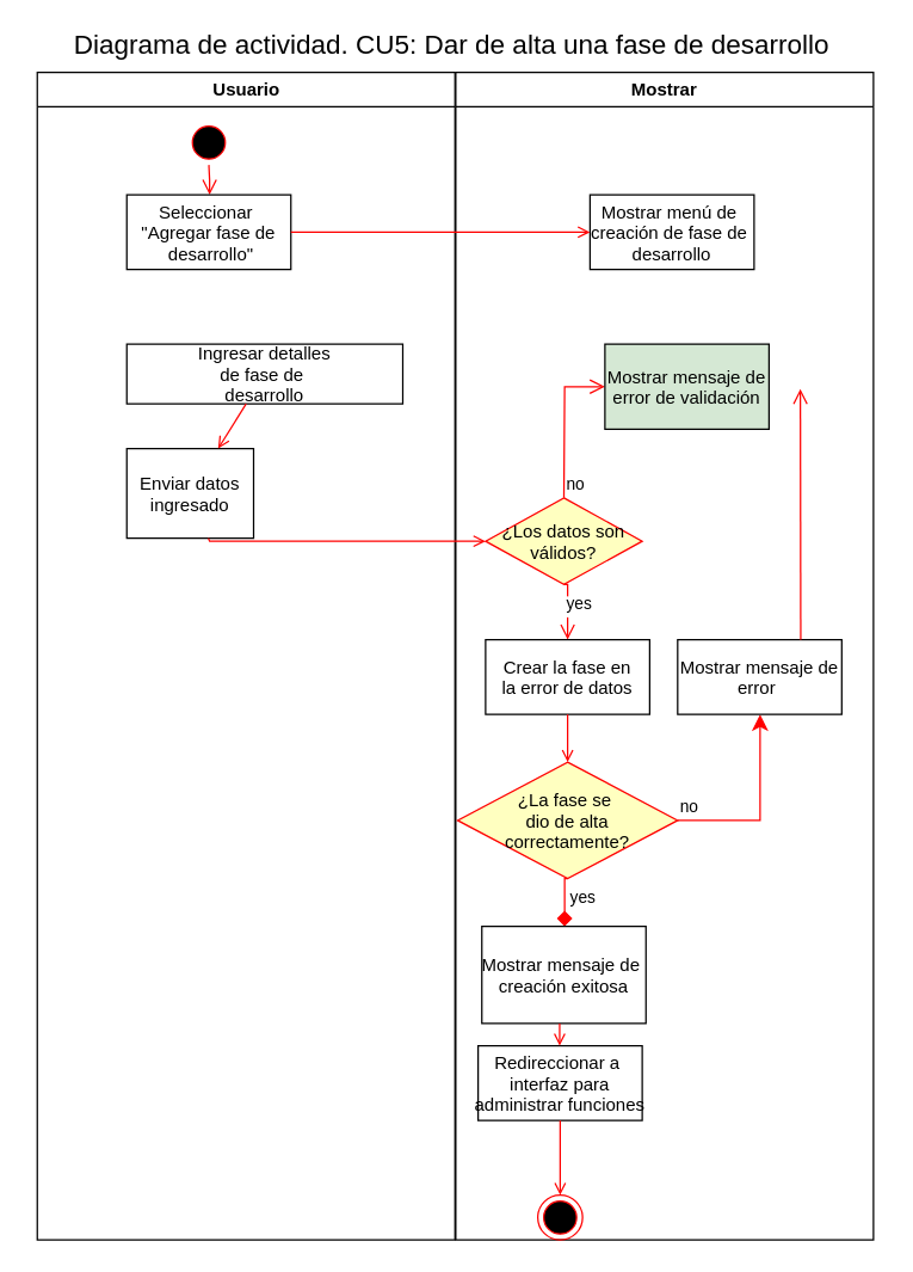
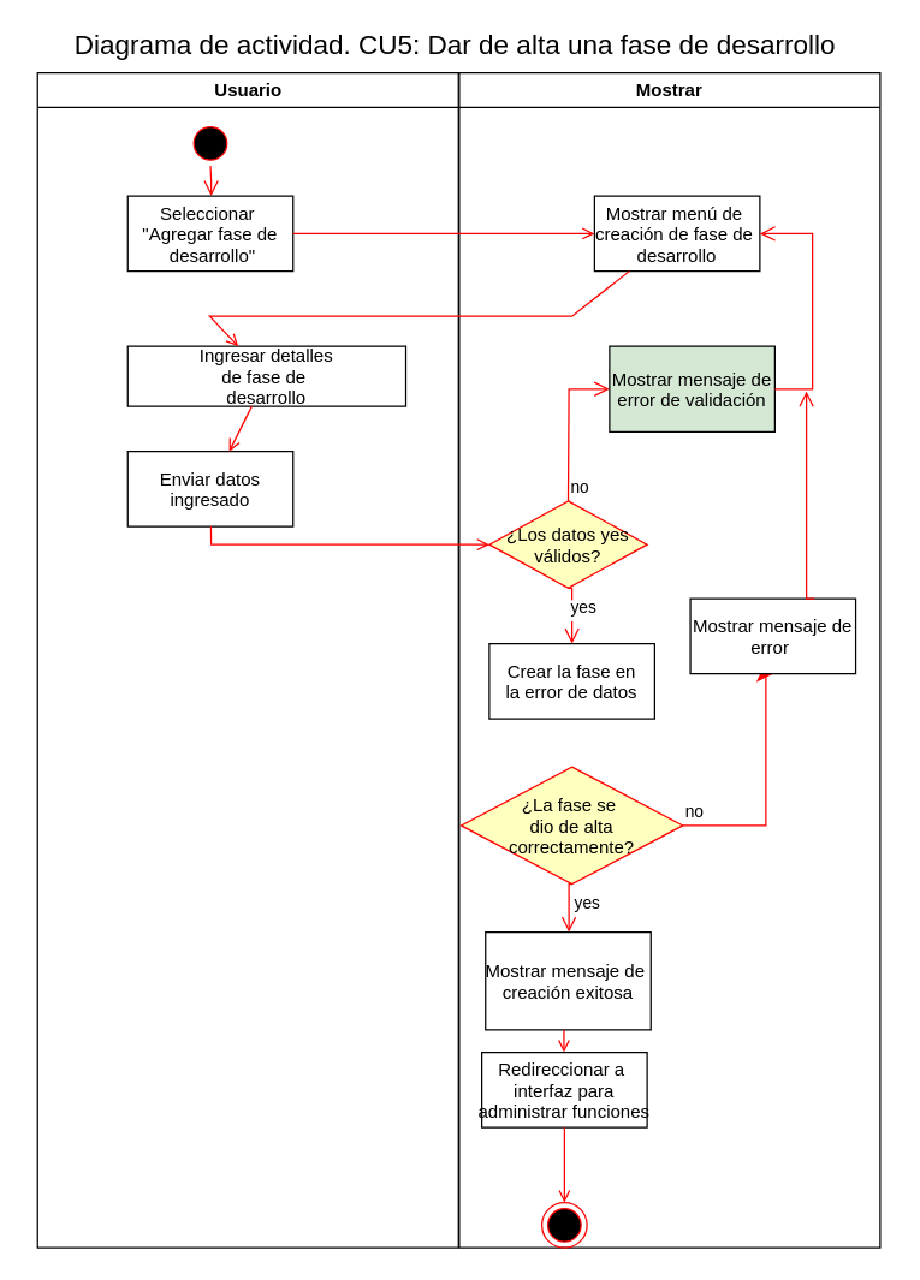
  <mxCell id="0" />
  <mxCell id="1" parent="0" />
  <mxCell id="2" value="Usuario" style="swimlane;whiteSpace=wrap" parent="1" vertex="1"><mxGeometry x="24.5" y="48" width="280" height="782" as="geometry" /></mxCell>
  <mxCell id="3" value="" style="ellipse;shape=startState;fillColor=#000000;strokeColor=#ff0000;" parent="2" vertex="1"><mxGeometry x="100" y="32" width="30" height="30" as="geometry" /></mxCell>
  <mxCell id="4" value="" style="edgeStyle=elbowEdgeStyle;elbow=horizontal;verticalAlign=bottom;endArrow=open;endSize=8;strokeColor=#FF0000;endFill=1;rounded=0" parent="2" source="3" target="5" edge="1"><mxGeometry x="100" y="40" as="geometry"><mxPoint x="115" y="110" as="targetPoint" /></mxGeometry></mxCell>
  <mxCell id="5" value="Seleccionar &#10;&quot;Agregar fase de&#10; desarrollo&quot;" style="" parent="2" vertex="1"><mxGeometry x="60" y="82" width="110" height="50" as="geometry" /></mxCell>
  <mxCell id="6" value="Ingresar detalles&#10;de fase de &#10;desarrollo" style="" parent="2" vertex="1"><mxGeometry x="60" y="182" width="185" height="40" as="geometry" /></mxCell>
- <mxCell id="7" value="Enviar datos &#10;ingresado" style="" parent="2" vertex="1"><mxGeometry x="60" y="252" width="85" height="60" as="geometry" /></mxCell>
+ <mxCell id="7" value="Enviar datos &#10;ingresado" style="" parent="2" vertex="1"><mxGeometry x="60" y="252" width="110" height="50" as="geometry" /></mxCell>
  <mxCell id="8" value="" style="endArrow=open;strokeColor=#FF0000;endFill=1;rounded=0" parent="2" source="6" target="7" edge="1"><mxGeometry relative="1" as="geometry" /></mxCell>
  <mxCell id="9" value="Mostrar" style="swimlane;whiteSpace=wrap" parent="1" vertex="1"><mxGeometry x="305" y="48" width="280" height="782" as="geometry" /></mxCell>
  <mxCell id="10" value="Mostrar menú de &#10;creación de fase de &#10;desarrollo" style="" parent="9" vertex="1"><mxGeometry x="90" y="82" width="110" height="50" as="geometry" /></mxCell>
- <mxCell id="11" value="¿Los datos son&#10;válidos?" style="rhombus;fillColor=#ffffc0;strokeColor=#ff0000;" parent="9" vertex="1"><mxGeometry x="20" y="285" width="105" height="58" as="geometry" /></mxCell>
+ <mxCell id="11" value="¿Los datos yes&#10;válidos?" style="rhombus;fillColor=#ffffc0;strokeColor=#ff0000;" parent="9" vertex="1"><mxGeometry x="20" y="285" width="105" height="58" as="geometry" /></mxCell>
  <mxCell id="12" value="no" style="edgeStyle=elbowEdgeStyle;elbow=horizontal;align=left;verticalAlign=bottom;endArrow=open;endSize=8;strokeColor=#FF0000;exitX=0.5;exitY=0;endFill=1;rounded=0;entryX=0;entryY=0.5;entryDx=0;entryDy=0;" parent="9" source="11" target="16" edge="1"><mxGeometry x="-1" relative="1" as="geometry"><mxPoint x="145" y="252" as="targetPoint" /><Array as="points"><mxPoint x="73" y="262" /><mxPoint x="125" y="262" /></Array></mxGeometry></mxCell>
  <mxCell id="13" value="yes" style="edgeStyle=elbowEdgeStyle;elbow=horizontal;align=left;verticalAlign=top;endArrow=open;endSize=8;strokeColor=#FF0000;endFill=1;rounded=0;exitX=0.5;exitY=1;exitDx=0;exitDy=0;" parent="9" source="11" target="14" edge="1"><mxGeometry x="-1" relative="1" as="geometry"><mxPoint x="190" y="305" as="targetPoint" /><Array as="points"><mxPoint x="75" y="342" /></Array></mxGeometry></mxCell>
  <mxCell id="14" value="Crear la fase en&#10;la error de datos" style="" parent="9" vertex="1"><mxGeometry x="20" y="380" width="110" height="50" as="geometry" /></mxCell>
  <mxCell id="15" value="" style="ellipse;shape=endState;fillColor=#000000;strokeColor=#ff0000" parent="9" vertex="1"><mxGeometry x="55" y="752" width="30" height="30" as="geometry" /></mxCell>
  <mxCell id="16" value="Mostrar mensaje de&#10;error de validación" style="fillColor=#d5e8d4;" vertex="1" parent="9"><mxGeometry x="100" y="182" width="110" height="57" as="geometry" /></mxCell>
+ <mxCell id="17" value="" style="edgeStyle=elbowEdgeStyle;elbow=horizontal;align=left;verticalAlign=bottom;endArrow=open;endSize=8;strokeColor=#FF0000;endFill=1;rounded=0;entryX=1;entryY=0.5;entryDx=0;entryDy=0;" edge="1" parent="9" source="16" target="10"><mxGeometry x="-1" relative="1" as="geometry"><mxPoint x="165" y="261.5" as="targetPoint" /><Array as="points"><mxPoint x="235" y="142" /><mxPoint x="225" y="172" /><mxPoint x="210" y="212" /><mxPoint x="145" y="252" /><mxPoint x="135" y="272" /></Array><mxPoint x="85" y="262" as="sourcePoint" /></mxGeometry></mxCell>
  <mxCell id="18" value="¿La fase se &#10;dio de alta&#10;correctamente?" style="rhombus;fillColor=#ffffc0;strokeColor=#ff0000;" vertex="1" parent="9"><mxGeometry x="1.25" y="462" width="147.5" height="78" as="geometry" /></mxCell>
  <mxCell id="19" value="no" style="edgeStyle=elbowEdgeStyle;elbow=horizontal;align=left;verticalAlign=bottom;endArrow=classic;endSize=8;strokeColor=#FF0000;exitX=1;exitY=0.5;endFill=1;rounded=0;exitDx=0;exitDy=0;entryX=0.5;entryY=1;entryDx=0;entryDy=0;" edge="1" parent="9" source="18" target="22"><mxGeometry x="-1" relative="1" as="geometry"><mxPoint x="185" y="506" as="targetPoint" /><Array as="points"><mxPoint x="204" y="452" /><mxPoint x="155" y="472" /><mxPoint x="105" y="422" /><mxPoint x="88" y="453.5" /><mxPoint x="140" y="453.5" /></Array></mxGeometry></mxCell>
- <mxCell id="20" value="yes" style="edgeStyle=elbowEdgeStyle;elbow=horizontal;align=left;verticalAlign=top;endArrow=diamond;endSize=8;strokeColor=#FF0000;endFill=1;rounded=0;exitX=0.5;exitY=1;exitDx=0;exitDy=0;entryX=0.5;entryY=0;entryDx=0;entryDy=0;" edge="1" parent="9" source="18" target="24"><mxGeometry x="-1" relative="1" as="geometry"><mxPoint x="75" y="572" as="targetPoint" /><Array as="points"><mxPoint x="73" y="562" /><mxPoint x="85" y="572" /></Array></mxGeometry></mxCell>
- <mxCell id="21" value="" style="edgeStyle=elbowEdgeStyle;elbow=horizontal;entryX=0.5;entryY=0;strokeColor=#FF0000;endArrow=open;endFill=1;rounded=0;exitX=0.5;exitY=1;exitDx=0;exitDy=0;entryDx=0;entryDy=0;" edge="1" parent="9" source="14" target="18"><mxGeometry width="100" height="100" relative="1" as="geometry"><mxPoint x="140" y="415" as="sourcePoint" /><mxPoint x="255" y="427.5" as="targetPoint" /><Array as="points"><mxPoint x="75" y="452" /><mxPoint x="205" y="410" /></Array></mxGeometry></mxCell>
- <mxCell id="22" value="Mostrar mensaje de&#10;error " style="" vertex="1" parent="9"><mxGeometry x="148.75" y="380" width="110" height="50" as="geometry" /></mxCell>
+ <mxCell id="20" value="yes" style="edgeStyle=elbowEdgeStyle;elbow=horizontal;align=left;verticalAlign=top;endArrow=open;endSize=8;strokeColor=#FF0000;endFill=1;rounded=0;exitX=0.5;exitY=1;exitDx=0;exitDy=0;entryX=0.5;entryY=0;entryDx=0;entryDy=0;" edge="1" parent="9" source="18" target="24"><mxGeometry x="-1" relative="1" as="geometry"><mxPoint x="75" y="572" as="targetPoint" /><Array as="points"><mxPoint x="73" y="562" /><mxPoint x="85" y="572" /></Array></mxGeometry></mxCell>
+ <mxCell id="22" value="Mostrar mensaje de&#10;error " style="" vertex="1" parent="9"><mxGeometry x="153.75" y="350" width="110" height="50" as="geometry" /></mxCell>
  <mxCell id="23" value="" style="edgeStyle=elbowEdgeStyle;elbow=horizontal;align=left;verticalAlign=bottom;endArrow=open;endSize=8;strokeColor=#FF0000;endFill=1;rounded=0;exitX=0.75;exitY=0;exitDx=0;exitDy=0;" edge="1" parent="9" source="22"><mxGeometry x="-1" relative="1" as="geometry"><mxPoint x="231" y="212" as="targetPoint" /><Array as="points"><mxPoint x="231" y="342" /><mxPoint x="255" y="232" /><mxPoint x="204" y="312" /><mxPoint x="246.25" y="327.25" /><mxPoint x="231.25" y="367.25" /><mxPoint x="166.25" y="407.25" /><mxPoint x="156.25" y="427.25" /></Array><mxPoint x="231.25" y="365.75" as="sourcePoint" /></mxGeometry></mxCell>
  <mxCell id="24" value="Mostrar mensaje de &#10;creación exitosa" style="" vertex="1" parent="9"><mxGeometry x="17.5" y="572" width="110" height="65" as="geometry" /></mxCell>
  <mxCell id="25" value="Redireccionar a &#10;interfaz para&#10;administrar funciones" style="" vertex="1" parent="9"><mxGeometry x="15" y="652" width="110" height="50" as="geometry" /></mxCell>
  <mxCell id="26" value="" style="edgeStyle=elbowEdgeStyle;elbow=horizontal;strokeColor=#FF0000;endArrow=open;endFill=1;rounded=0;" edge="1" parent="9" source="24" target="25"><mxGeometry width="100" height="100" relative="1" as="geometry"><mxPoint x="69.66" y="622.0" as="sourcePoint" /><mxPoint x="69.66" y="654" as="targetPoint" /><Array as="points"><mxPoint x="69.66" y="644" /><mxPoint x="199.66" y="602" /></Array></mxGeometry></mxCell>
  <mxCell id="27" value="" style="edgeStyle=elbowEdgeStyle;elbow=horizontal;strokeColor=#FF0000;endArrow=open;endFill=1;rounded=0;" edge="1" parent="9" source="25" target="15"><mxGeometry width="100" height="100" relative="1" as="geometry"><mxPoint x="100" y="722" as="sourcePoint" /><mxPoint x="100" y="752" as="targetPoint" /><Array as="points"><mxPoint x="70" y="722" /><mxPoint x="100" y="744" /><mxPoint x="230" y="702" /></Array></mxGeometry></mxCell>
  <mxCell id="28" value="" style="endArrow=open;strokeColor=#FF0000;endFill=1;rounded=0;" parent="1" source="7" target="11" edge="1"><mxGeometry relative="1" as="geometry"><mxPoint x="370" y="313" as="targetPoint" /><Array as="points"><mxPoint x="140" y="362" /></Array></mxGeometry></mxCell>
  <mxCell id="29" value="" style="endArrow=open;strokeColor=#FF0000;endFill=1;rounded=0" parent="1" source="5" target="10" edge="1"><mxGeometry relative="1" as="geometry" /></mxCell>
+ <mxCell id="30" value="" style="endArrow=open;strokeColor=#FF0000;endFill=1;rounded=0" parent="1" source="10" target="6" edge="1"><mxGeometry relative="1" as="geometry"><Array as="points"><mxPoint x="380" y="210" /><mxPoint x="139" y="210" /></Array></mxGeometry></mxCell>
  <mxCell id="31" value="&lt;font style=&quot;font-size: 18px&quot;&gt;Diagrama de actividad. CU5: Dar de alta una fase de desarrollo&amp;nbsp;&lt;/font&gt;" style="text;html=1;strokeColor=none;fillColor=none;align=center;verticalAlign=middle;whiteSpace=wrap;rounded=0;" vertex="1" parent="1"><mxGeometry x="20" y="20" width="570" height="20" as="geometry" /></mxCell>
